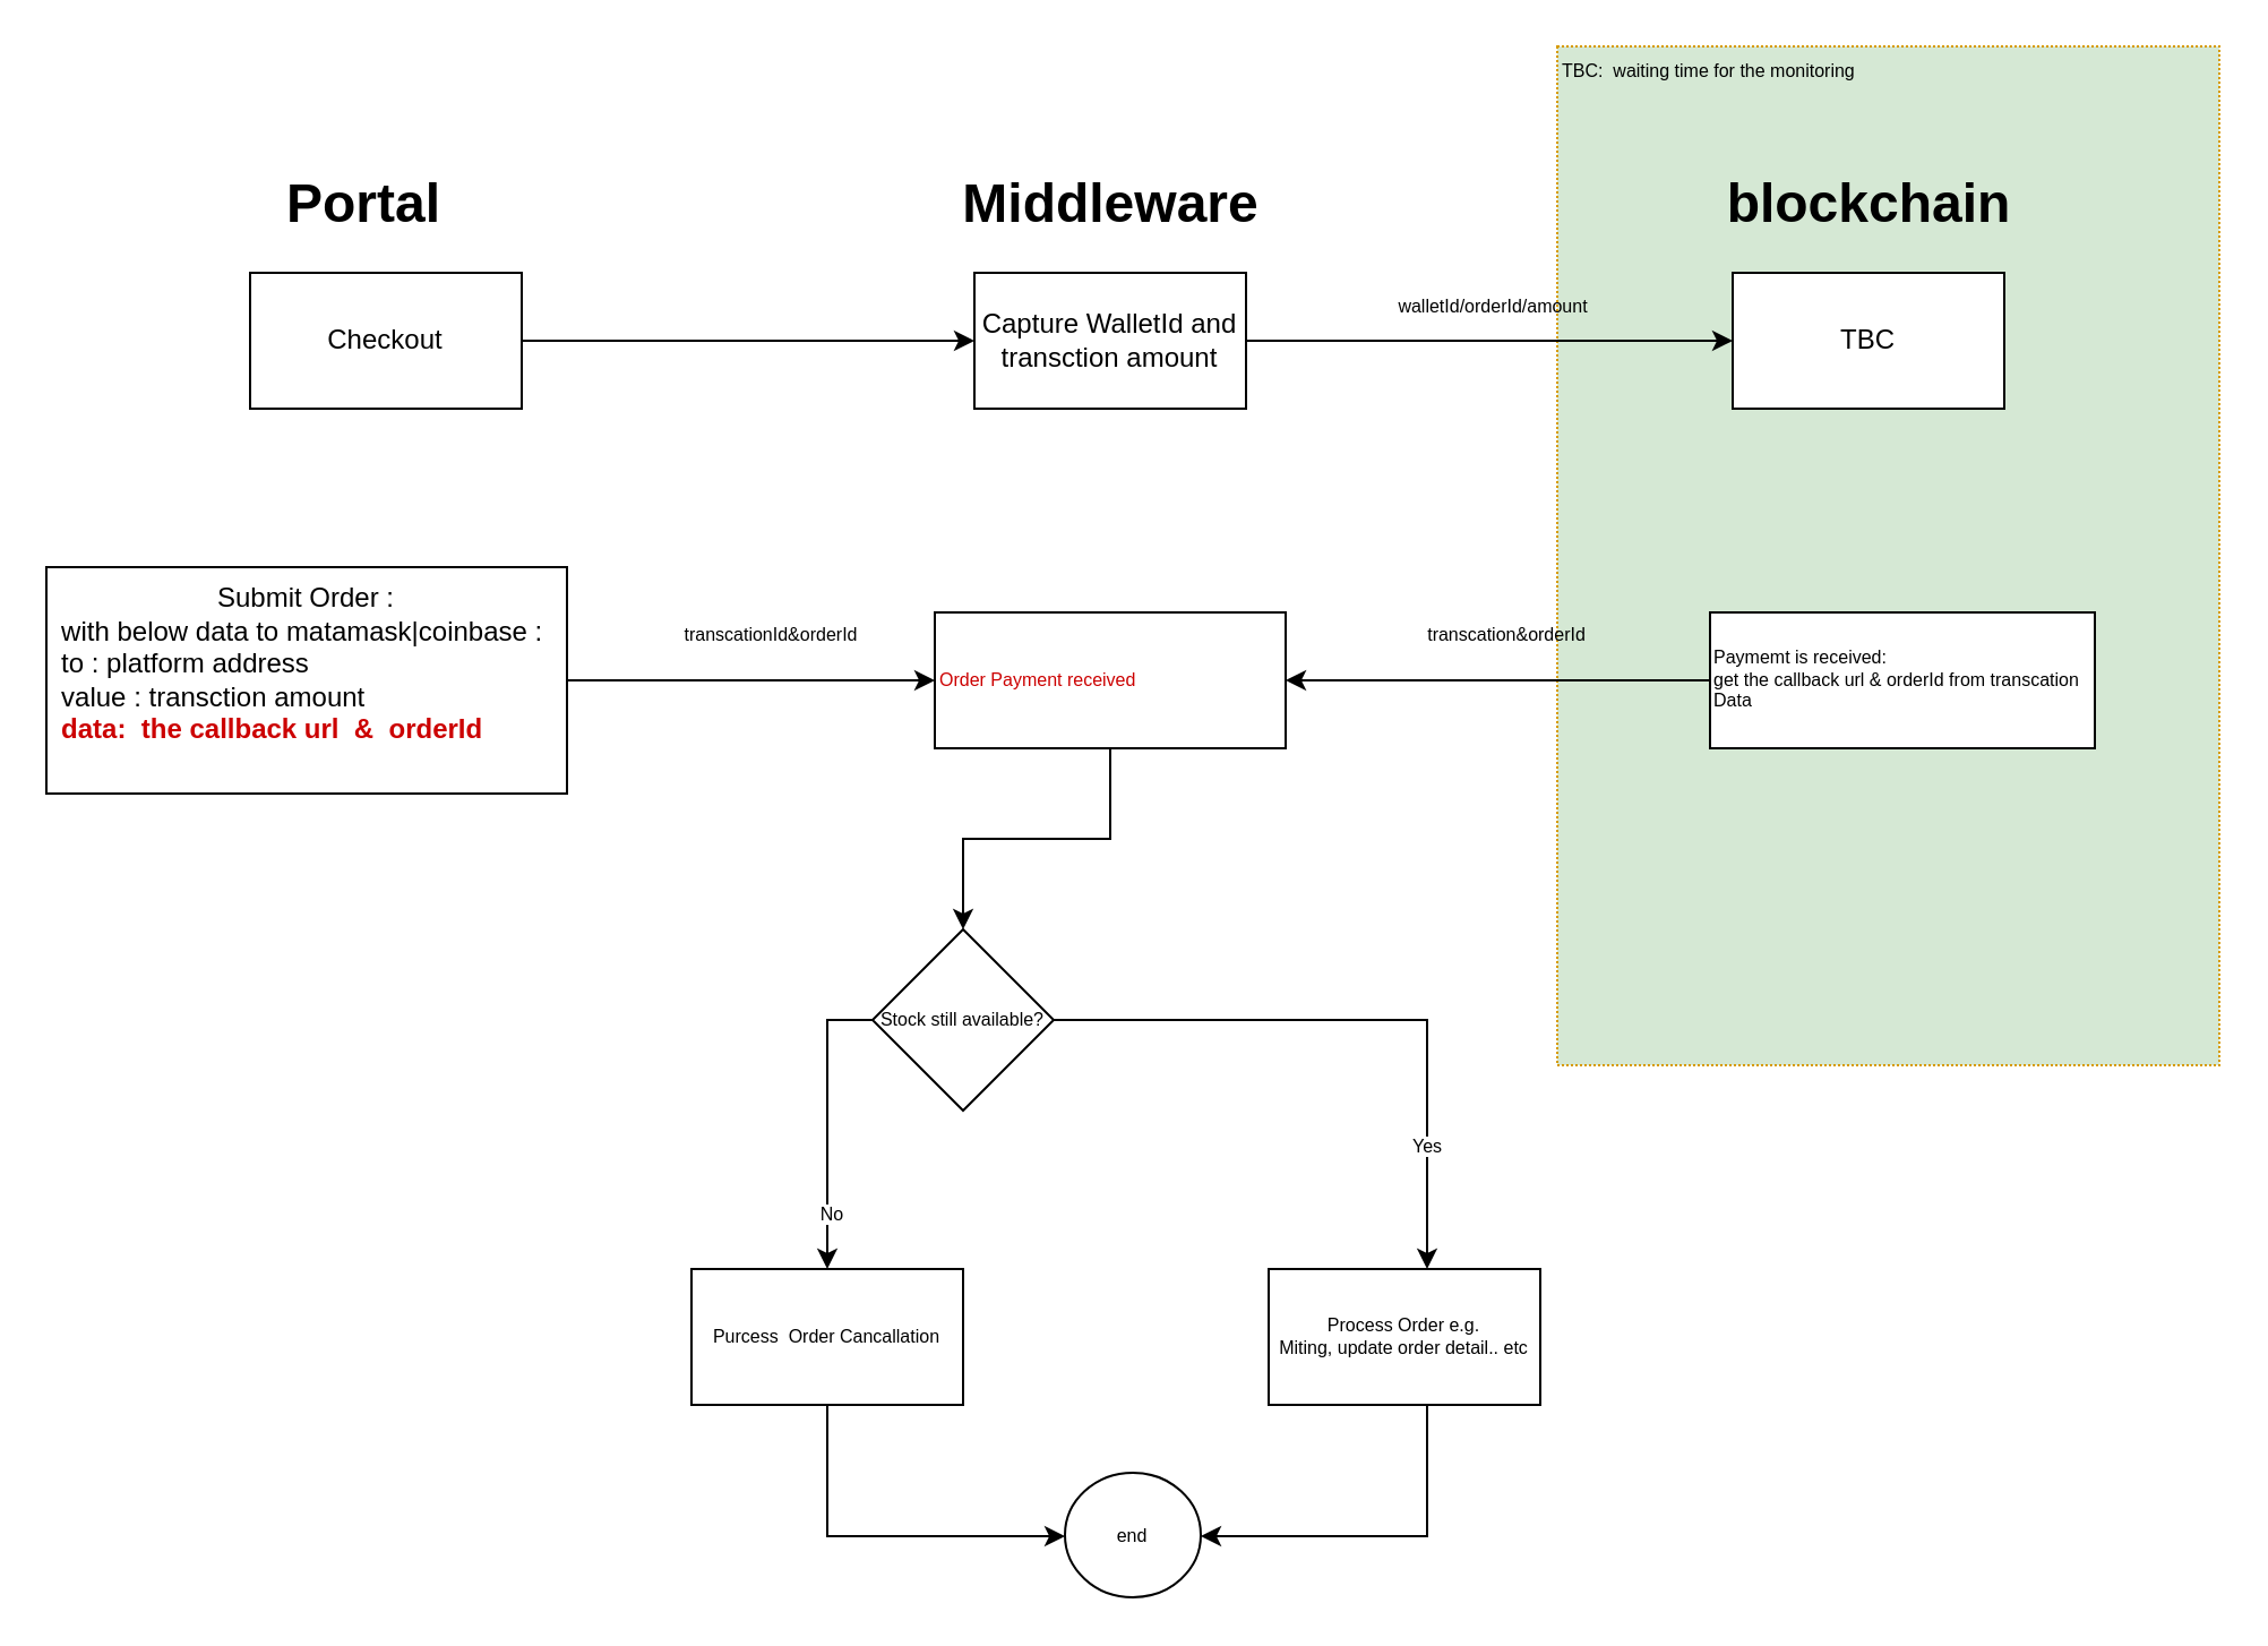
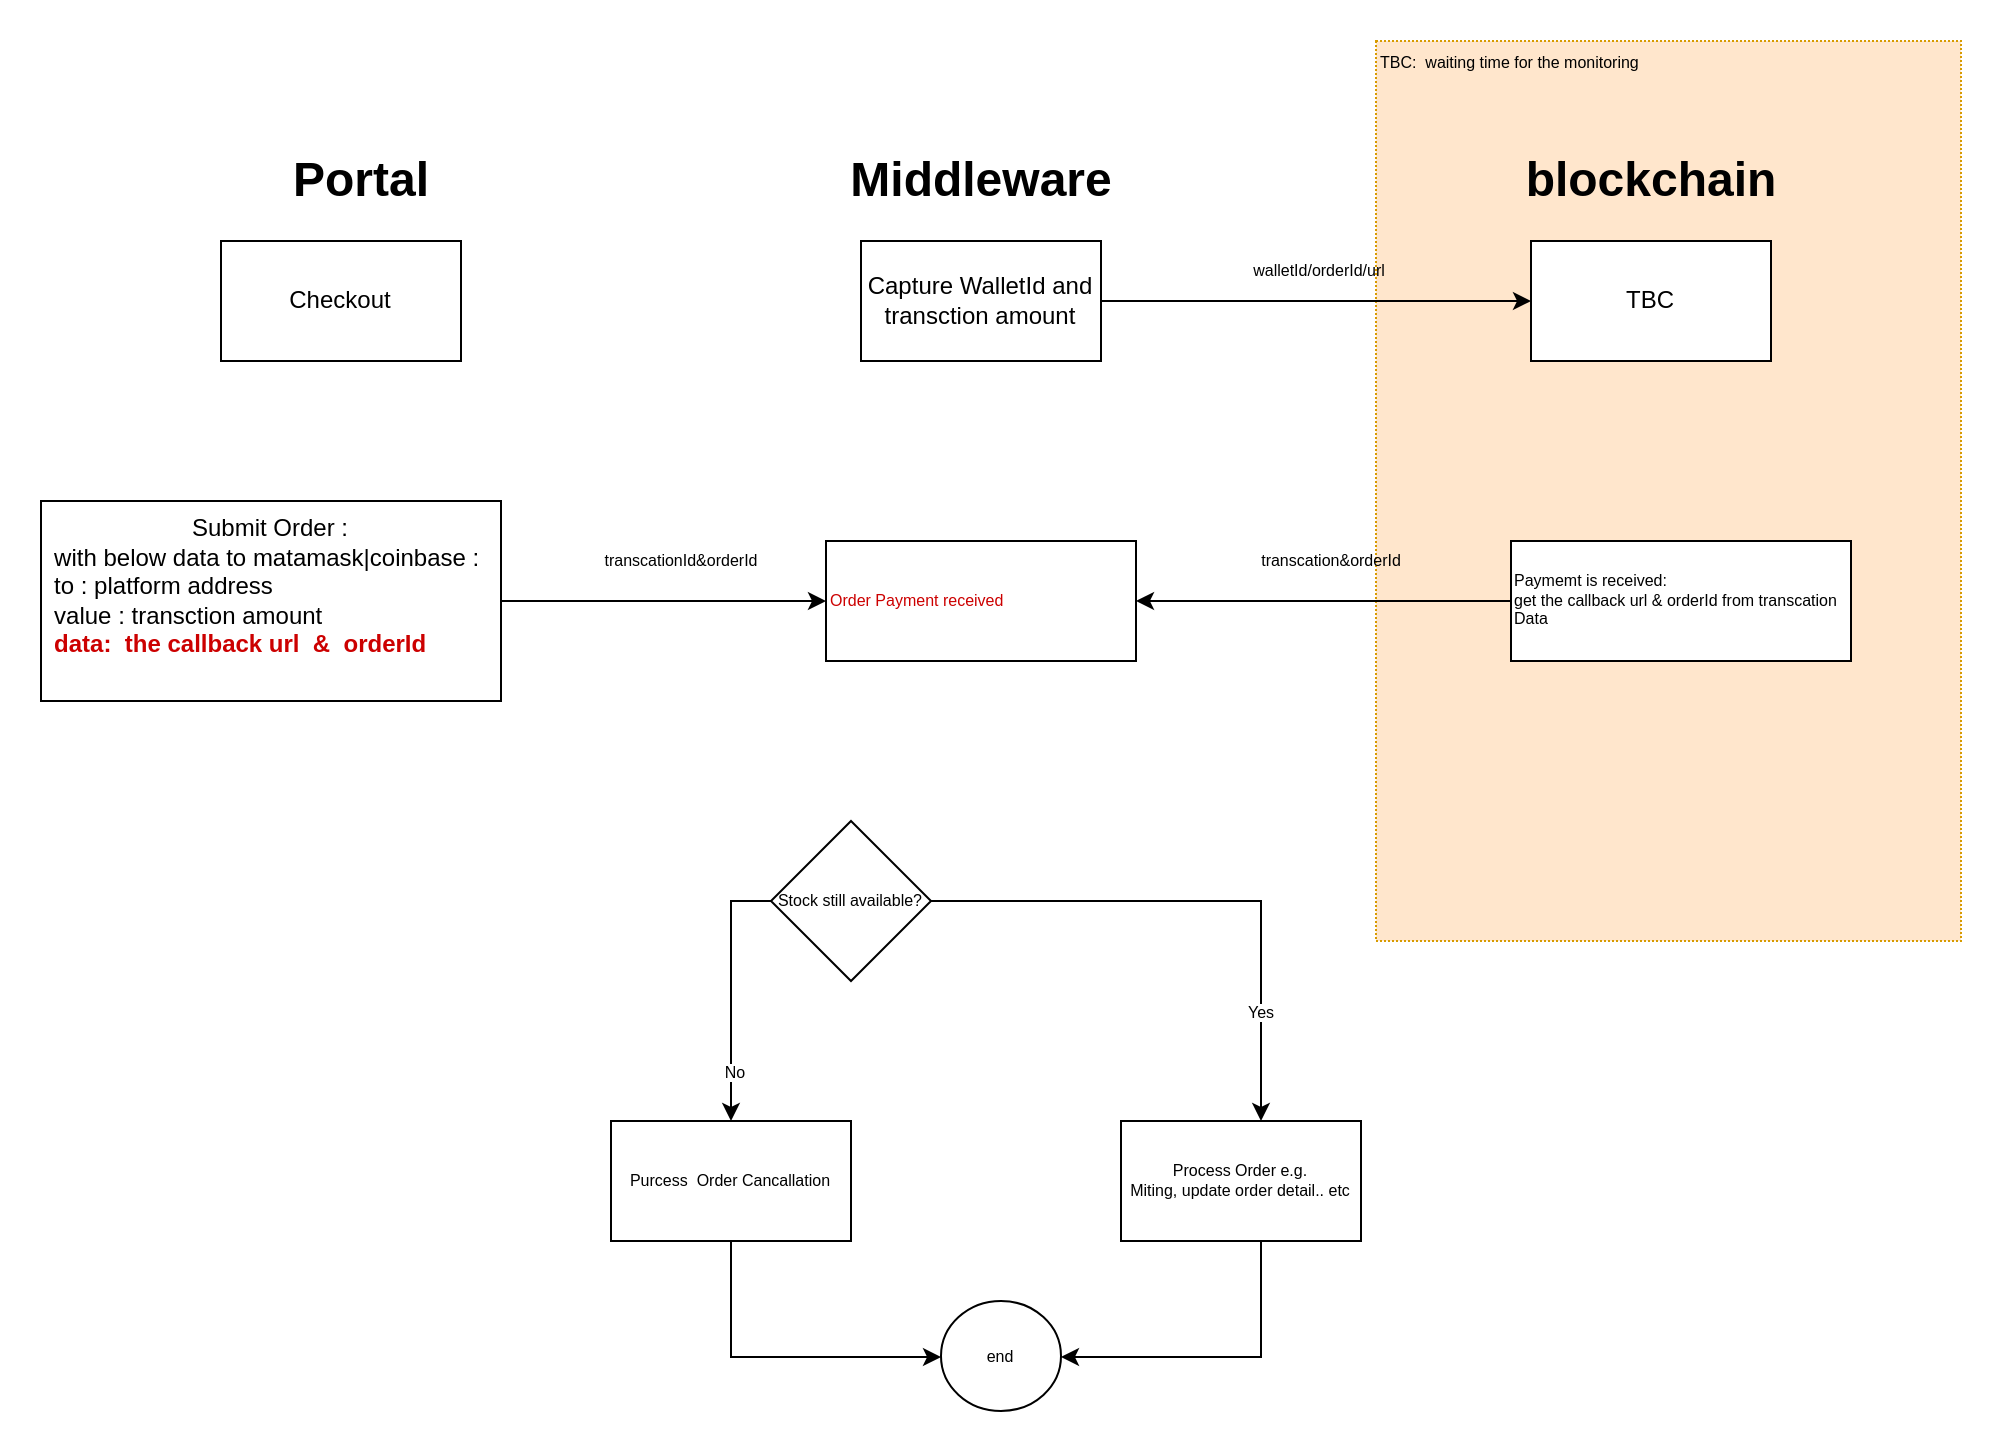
  <mxCell id="0" />
  <mxCell id="1" parent="0" />
- <mxCell id="2" value="TBC:&amp;nbsp; waiting time for the&amp;nbsp;monitoring" style="rounded=0;whiteSpace=wrap;html=1;shadow=0;dashed=1;dashPattern=1 1;fontSize=8;fillColor=#d5e8d4;strokeColor=#d79b00;align=left;verticalAlign=top;" vertex="1" parent="1"><mxGeometry x="687.5" y="20" width="292.5" height="450" as="geometry" /></mxCell>
- <mxCell id="3" style="edgeStyle=orthogonalEdgeStyle;rounded=0;orthogonalLoop=1;jettySize=auto;html=1;" edge="1" parent="1" source="4" target="9"><mxGeometry relative="1" as="geometry" /></mxCell>
+ <mxCell id="2" value="TBC:&amp;nbsp; waiting time for the&amp;nbsp;monitoring" style="rounded=0;whiteSpace=wrap;html=1;shadow=0;dashed=1;dashPattern=1 1;fontSize=8;fillColor=#ffe6cc;strokeColor=#d79b00;align=left;verticalAlign=top;" vertex="1" parent="1"><mxGeometry x="687.5" y="20" width="292.5" height="450" as="geometry" /></mxCell>
  <mxCell id="4" value="Checkout" style="rounded=0;whiteSpace=wrap;html=1;" vertex="1" parent="1"><mxGeometry x="110" y="120" width="120" height="60" as="geometry" /></mxCell>
- <mxCell id="5" value="Portal" style="text;strokeColor=none;fillColor=none;html=1;fontSize=24;fontStyle=1;verticalAlign=middle;align=center;" vertex="1" parent="1"><mxGeometry x="110" y="70" width="100" height="40" as="geometry" /></mxCell>
+ <mxCell id="5" value="Portal" style="text;strokeColor=none;fillColor=none;html=1;fontSize=24;fontStyle=1;verticalAlign=middle;align=center;" vertex="1" parent="1"><mxGeometry x="130" y="70" width="100" height="40" as="geometry" /></mxCell>
  <mxCell id="6" value="Middleware" style="text;strokeColor=none;fillColor=none;html=1;fontSize=24;fontStyle=1;verticalAlign=middle;align=center;" vertex="1" parent="1"><mxGeometry x="440" y="70" width="100" height="40" as="geometry" /></mxCell>
  <mxCell id="7" value="blockchain" style="text;strokeColor=none;fillColor=none;html=1;fontSize=24;fontStyle=1;verticalAlign=middle;align=center;" vertex="1" parent="1"><mxGeometry x="770" y="70" width="110" height="40" as="geometry" /></mxCell>
  <mxCell id="8" value="" style="edgeStyle=orthogonalEdgeStyle;rounded=0;orthogonalLoop=1;jettySize=auto;html=1;fontSize=8;fontColor=#000000;" edge="1" parent="1" source="9" target="16"><mxGeometry relative="1" as="geometry" /></mxCell>
  <mxCell id="9" value="Capture WalletId and transction amount" style="rounded=0;whiteSpace=wrap;html=1;" vertex="1" parent="1"><mxGeometry x="430" y="120" width="120" height="60" as="geometry" /></mxCell>
  <mxCell id="10" style="edgeStyle=orthogonalEdgeStyle;rounded=0;orthogonalLoop=1;jettySize=auto;html=1;entryX=0;entryY=0.5;entryDx=0;entryDy=0;fontSize=8;fontColor=#000000;" edge="1" parent="1" source="11" target="13"><mxGeometry relative="1" as="geometry" /></mxCell>
  <mxCell id="11" value="Submit Order :&lt;br&gt;&lt;div style=&quot;text-align: left;&quot;&gt;with below data to matamask|coinbase :&amp;nbsp;&lt;br&gt;to :&amp;nbsp;platform address&amp;nbsp;&lt;br&gt;value : transction amount&lt;br&gt;&lt;b&gt;&lt;font color=&quot;#cc0000&quot;&gt;data:&amp;nbsp; the callback url&amp;nbsp; &amp;amp;&amp;nbsp; orderId&amp;nbsp;&lt;/font&gt;&lt;/b&gt;&lt;br&gt;&lt;br&gt;&lt;/div&gt;" style="rounded=0;whiteSpace=wrap;html=1;" vertex="1" parent="1"><mxGeometry x="20" y="250" width="230" height="100" as="geometry" /></mxCell>
- <mxCell id="12" style="edgeStyle=orthogonalEdgeStyle;rounded=0;orthogonalLoop=1;jettySize=auto;html=1;fontSize=8;fontColor=#000000;" edge="1" parent="1" source="13" target="24"><mxGeometry relative="1" as="geometry" /></mxCell>
  <mxCell id="13" value="Order Payment received&amp;nbsp;" style="whiteSpace=wrap;html=1;fontColor=#CC0000;rounded=0;fontSize=8;align=left;" vertex="1" parent="1"><mxGeometry x="412.5" y="270" width="155" height="60" as="geometry" /></mxCell>
  <mxCell id="14" style="edgeStyle=orthogonalEdgeStyle;rounded=0;orthogonalLoop=1;jettySize=auto;html=1;entryX=1;entryY=0.5;entryDx=0;entryDy=0;fontSize=8;fontColor=#000000;" edge="1" parent="1" source="15" target="13"><mxGeometry relative="1" as="geometry" /></mxCell>
  <mxCell id="15" value="Paymemt is received:&amp;nbsp;&lt;br&gt;get the callback url &amp;amp; orderId from transcation Data" style="rounded=0;whiteSpace=wrap;html=1;fontSize=8;fontColor=#000000;align=left;" vertex="1" parent="1"><mxGeometry x="755" y="270" width="170" height="60" as="geometry" /></mxCell>
  <mxCell id="16" value="TBC" style="whiteSpace=wrap;html=1;rounded=0;" vertex="1" parent="1"><mxGeometry x="765" y="120" width="120" height="60" as="geometry" /></mxCell>
- <mxCell id="17" value="walletId/orderId/amount" style="text;html=1;align=center;verticalAlign=middle;resizable=0;points=[];autosize=1;strokeColor=none;fillColor=none;fontSize=8;fontColor=#000000;" vertex="1" parent="1"><mxGeometry x="583.5" y="120" width="150" height="30" as="geometry" /></mxCell>
+ <mxCell id="17" value="walletId/orderId/url" style="text;html=1;align=center;verticalAlign=middle;resizable=0;points=[];autosize=1;strokeColor=none;fillColor=none;fontSize=8;fontColor=#000000;" vertex="1" parent="1"><mxGeometry x="583.5" y="120" width="150" height="30" as="geometry" /></mxCell>
  <mxCell id="18" value="transcation&amp;amp;orderId" style="text;html=1;align=center;verticalAlign=middle;resizable=0;points=[];autosize=1;strokeColor=none;fillColor=none;fontSize=8;fontColor=#000000;" vertex="1" parent="1"><mxGeometry x="600" y="265" width="130" height="30" as="geometry" /></mxCell>
  <mxCell id="19" value="transcationId&amp;amp;orderId" style="text;html=1;align=center;verticalAlign=middle;resizable=0;points=[];autosize=1;strokeColor=none;fillColor=none;fontSize=8;fontColor=#000000;" vertex="1" parent="1"><mxGeometry x="270" y="265" width="140" height="30" as="geometry" /></mxCell>
  <mxCell id="20" style="edgeStyle=orthogonalEdgeStyle;rounded=0;orthogonalLoop=1;jettySize=auto;html=1;fontSize=8;fontColor=#000000;" edge="1" parent="1" source="24" target="26"><mxGeometry relative="1" as="geometry"><mxPoint x="390" y="580" as="targetPoint" /><Array as="points"><mxPoint x="365" y="450" /></Array></mxGeometry></mxCell>
  <mxCell id="21" value="No" style="edgeLabel;html=1;align=center;verticalAlign=middle;resizable=0;points=[];fontSize=8;fontColor=#000000;" vertex="1" connectable="0" parent="20"><mxGeometry x="0.61" y="1" relative="1" as="geometry"><mxPoint as="offset" /></mxGeometry></mxCell>
  <mxCell id="22" style="edgeStyle=orthogonalEdgeStyle;rounded=0;orthogonalLoop=1;jettySize=auto;html=1;fontSize=8;fontColor=#000000;" edge="1" parent="1" source="24" target="28"><mxGeometry relative="1" as="geometry"><Array as="points"><mxPoint x="630" y="450" /></Array></mxGeometry></mxCell>
  <mxCell id="23" value="Yes" style="edgeLabel;html=1;align=center;verticalAlign=middle;resizable=0;points=[];fontSize=8;fontColor=#000000;" vertex="1" connectable="0" parent="22"><mxGeometry x="0.6" y="-1" relative="1" as="geometry"><mxPoint as="offset" /></mxGeometry></mxCell>
  <mxCell id="24" value="Stock still available?" style="rhombus;whiteSpace=wrap;html=1;shadow=0;fontSize=8;fontColor=#000000;" vertex="1" parent="1"><mxGeometry x="385" y="410" width="80" height="80" as="geometry" /></mxCell>
  <mxCell id="25" value="" style="edgeStyle=orthogonalEdgeStyle;rounded=0;orthogonalLoop=1;jettySize=auto;html=1;fontSize=8;fontColor=#000000;" edge="1" parent="1" source="26" target="29"><mxGeometry relative="1" as="geometry"><Array as="points"><mxPoint x="365" y="678" /></Array></mxGeometry></mxCell>
  <mxCell id="26" value="Purcess&amp;nbsp; Order Cancallation" style="rounded=0;whiteSpace=wrap;html=1;shadow=0;fontSize=8;fontColor=#000000;" vertex="1" parent="1"><mxGeometry x="305" y="560" width="120" height="60" as="geometry" /></mxCell>
  <mxCell id="27" value="" style="edgeStyle=orthogonalEdgeStyle;rounded=0;orthogonalLoop=1;jettySize=auto;html=1;fontSize=8;fontColor=#000000;" edge="1" parent="1" source="28" target="29"><mxGeometry relative="1" as="geometry"><Array as="points"><mxPoint x="630" y="678" /></Array></mxGeometry></mxCell>
  <mxCell id="28" value="Process Order e.g.&lt;br&gt;Miting, update order detail.. etc" style="rounded=0;whiteSpace=wrap;html=1;shadow=0;fontSize=8;fontColor=#000000;" vertex="1" parent="1"><mxGeometry x="560" y="560" width="120" height="60" as="geometry" /></mxCell>
  <mxCell id="29" value="end" style="ellipse;whiteSpace=wrap;html=1;fontSize=8;fontColor=#000000;rounded=0;shadow=0;" vertex="1" parent="1"><mxGeometry x="470" y="650" width="60" height="55" as="geometry" /></mxCell>
